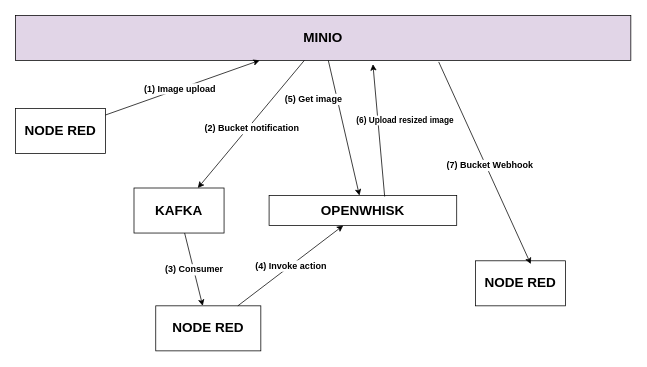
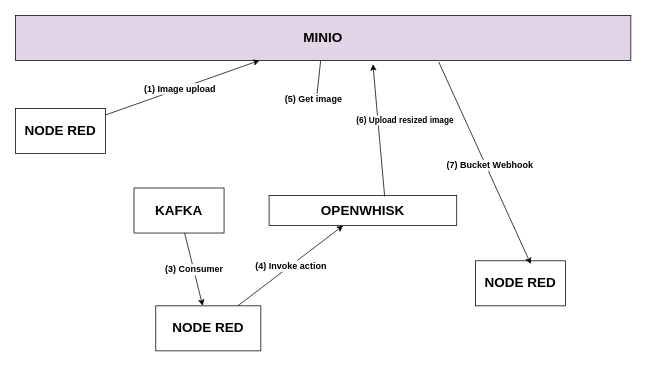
  <mxCell id="0" />
  <mxCell id="1" parent="0" />
  <mxCell id="2" value="&lt;b&gt;&lt;font style=&quot;font-size: 18px;&quot;&gt;MINIO&lt;/font&gt;&lt;/b&gt;" style="rounded=0;whiteSpace=wrap;html=1;fillColor=#e1d5e7;" vertex="1" parent="1"><mxGeometry x="20" y="20" width="820" height="60" as="geometry" /></mxCell>
  <mxCell id="3" value="&lt;b&gt;&lt;font style=&quot;font-size: 18px;&quot;&gt;NODE RED&lt;/font&gt;&lt;/b&gt;" style="rounded=0;whiteSpace=wrap;html=1;" vertex="1" parent="1"><mxGeometry x="20" y="144" width="120" height="60" as="geometry" /></mxCell>
  <mxCell id="4" value="&lt;b&gt;&lt;font style=&quot;font-size: 18px;&quot;&gt;KAFKA&lt;/font&gt;&lt;/b&gt;" style="rounded=0;whiteSpace=wrap;html=1;" vertex="1" parent="1"><mxGeometry x="178" y="250" width="120" height="60" as="geometry" /></mxCell>
  <mxCell id="5" value="&lt;b&gt;&lt;font style=&quot;font-size: 18px;&quot;&gt;OPENWHISK&lt;/font&gt;&lt;/b&gt;" style="rounded=0;whiteSpace=wrap;html=1;" vertex="1" parent="1"><mxGeometry x="358" y="260" width="250" height="40" as="geometry" /></mxCell>
  <mxCell id="6" value="" style="endArrow=classic;html=1;rounded=0;" edge="1" parent="1" source="3" target="2"><mxGeometry relative="1" as="geometry"><mxPoint x="74" y="192" as="sourcePoint" /><mxPoint x="370" y="100" as="targetPoint" /></mxGeometry></mxCell>
  <mxCell id="7" value="&lt;b&gt;&lt;font style=&quot;font-size: 12px;&quot;&gt;(1) Image upload&lt;/font&gt;&lt;/b&gt;" style="edgeLabel;html=1;align=center;verticalAlign=middle;resizable=0;points=[];" vertex="1" connectable="0" parent="6"><mxGeometry x="0.018" y="-7" relative="1" as="geometry"><mxPoint x="-8" y="-5" as="offset" /></mxGeometry></mxCell>
- <mxCell id="8" value="" style="endArrow=classic;html=1;rounded=0;" edge="1" parent="1" source="2" target="4"><mxGeometry relative="1" as="geometry"><mxPoint x="310" y="510" as="sourcePoint" /><mxPoint x="410" y="510" as="targetPoint" /></mxGeometry></mxCell>
- <mxCell id="9" value="&lt;b&gt;&lt;font style=&quot;font-size: 12px;&quot;&gt;(2) Bucket notification&lt;/font&gt;&lt;/b&gt;" style="edgeLabel;html=1;align=center;verticalAlign=middle;resizable=0;points=[];" vertex="1" connectable="0" parent="8"><mxGeometry x="0.033" y="4" relative="1" as="geometry"><mxPoint as="offset" /></mxGeometry></mxCell>
  <mxCell id="10" value="&lt;b&gt;&lt;font style=&quot;font-size: 18px;&quot;&gt;NODE RED&lt;/font&gt;&lt;/b&gt;" style="rounded=0;whiteSpace=wrap;html=1;" vertex="1" parent="1"><mxGeometry x="207" y="407" width="140" height="60" as="geometry" /></mxCell>
  <mxCell id="11" value="" style="endArrow=classic;html=1;rounded=0;" edge="1" parent="1" source="10" target="5"><mxGeometry relative="1" as="geometry"><mxPoint x="320" y="530" as="sourcePoint" /><mxPoint x="420" y="530" as="targetPoint" /></mxGeometry></mxCell>
  <mxCell id="12" value="&lt;b&gt;&lt;font style=&quot;font-size: 12px;&quot;&gt;(4) Invoke action&lt;/font&gt;&lt;/b&gt;" style="edgeLabel;resizable=0;html=1;;align=center;verticalAlign=middle;" connectable="0" vertex="1" parent="11"><mxGeometry relative="1" as="geometry" /></mxCell>
  <mxCell id="13" value="" style="endArrow=classic;html=1;rounded=0;entryX=0.531;entryY=1.006;entryDx=0;entryDy=0;entryPerimeter=0;exitX=0.616;exitY=0.033;exitDx=0;exitDy=0;exitPerimeter=0;" edge="1" parent="1" source="5"><mxGeometry relative="1" as="geometry"><mxPoint x="475" y="255" as="sourcePoint" /><mxPoint x="496.35" y="85" as="targetPoint" /></mxGeometry></mxCell>
  <mxCell id="14" value="&lt;b&gt;(6) Upload resized image&lt;/b&gt;" style="edgeLabel;resizable=0;html=1;;align=center;verticalAlign=middle;" connectable="0" vertex="1" parent="13"><mxGeometry relative="1" as="geometry"><mxPoint x="34" y="-13" as="offset" /></mxGeometry></mxCell>
- <mxCell id="15" value="" style="endArrow=classic;html=1;rounded=0;" edge="1" parent="1" source="2" target="5"><mxGeometry relative="1" as="geometry"><mxPoint x="280" y="470" as="sourcePoint" /><mxPoint x="380" y="470" as="targetPoint" /></mxGeometry></mxCell>
+ <mxCell id="15" value="" style="endArrow=classic;html=1;rounded=0;" edge="1" parent="1" source="2" target="16"><mxGeometry relative="1" as="geometry"><mxPoint x="280" y="470" as="sourcePoint" /><mxPoint x="380" y="470" as="targetPoint" /></mxGeometry></mxCell>
  <mxCell id="16" value="&lt;b&gt;&lt;font style=&quot;font-size: 12px;&quot;&gt;(5) Get image&lt;/font&gt;&lt;/b&gt;" style="edgeLabel;resizable=0;html=1;;align=center;verticalAlign=middle;" connectable="0" vertex="1" parent="1"><mxGeometry x="421.003" y="132.995" as="geometry"><mxPoint x="-5" y="-1" as="offset" /></mxGeometry></mxCell>
  <mxCell id="17" value="" style="endArrow=classic;html=1;rounded=0;" edge="1" parent="1" source="4" target="10"><mxGeometry relative="1" as="geometry"><mxPoint x="198" y="290" as="sourcePoint" /><mxPoint x="370" y="300" as="targetPoint" /></mxGeometry></mxCell>
  <mxCell id="18" value="&lt;b&gt;&lt;font style=&quot;font-size: 12px;&quot;&gt;(3) Consumer&lt;/font&gt;&lt;/b&gt;" style="edgeLabel;resizable=0;html=1;;align=center;verticalAlign=middle;" connectable="0" vertex="1" parent="17"><mxGeometry relative="1" as="geometry" /></mxCell>
  <mxCell id="19" value="&lt;b&gt;&lt;font style=&quot;font-size: 18px;&quot;&gt;NODE RED&lt;/font&gt;&lt;/b&gt;" style="rounded=0;whiteSpace=wrap;html=1;" vertex="1" parent="1"><mxGeometry x="633" y="347" width="120" height="60" as="geometry" /></mxCell>
  <mxCell id="20" value="" style="endArrow=classic;html=1;rounded=0;entryX=0.614;entryY=0.072;entryDx=0;entryDy=0;entryPerimeter=0;" edge="1" parent="1" target="19"><mxGeometry relative="1" as="geometry"><mxPoint x="584" y="82" as="sourcePoint" /><mxPoint x="775.141" y="345" as="targetPoint" /></mxGeometry></mxCell>
  <mxCell id="21" value="&lt;b&gt;&lt;font style=&quot;font-size: 12px;&quot;&gt;(7) Bucket Webhook&lt;/font&gt;&lt;/b&gt;" style="edgeLabel;html=1;align=center;verticalAlign=middle;resizable=0;points=[];" vertex="1" connectable="0" parent="20"><mxGeometry x="0.033" y="4" relative="1" as="geometry"><mxPoint as="offset" /></mxGeometry></mxCell>
